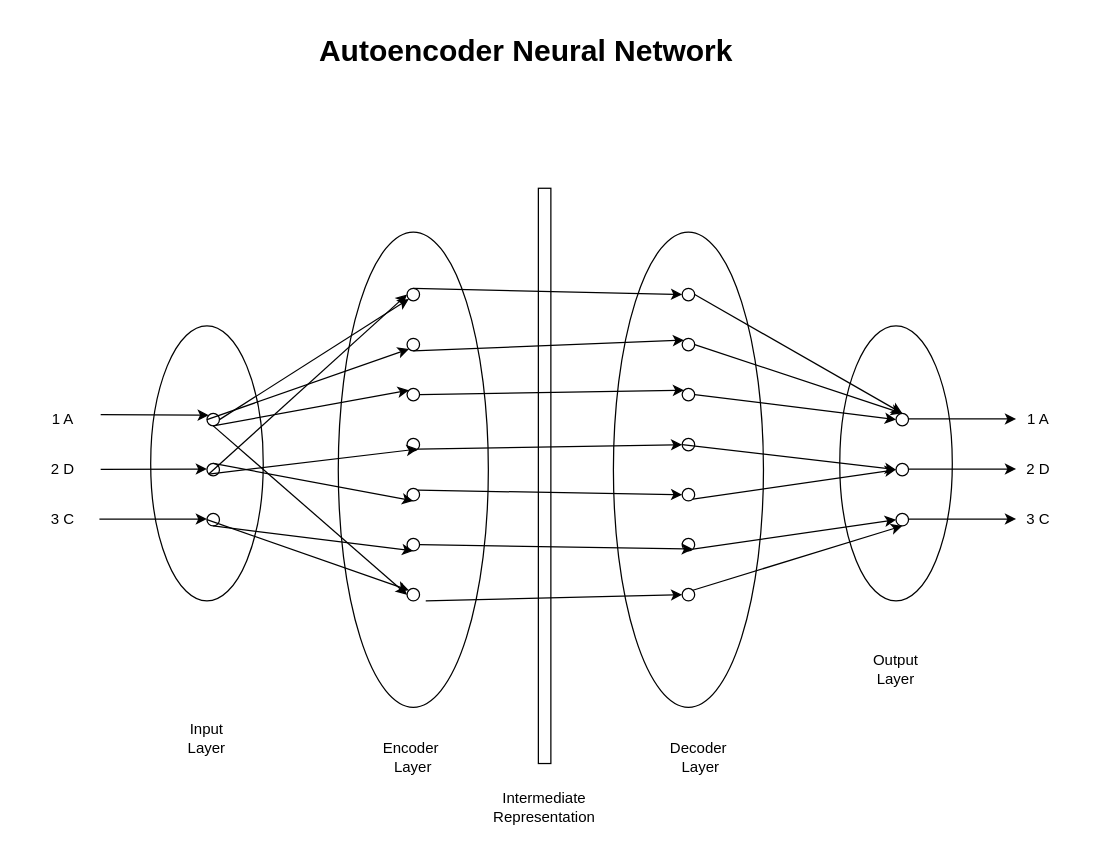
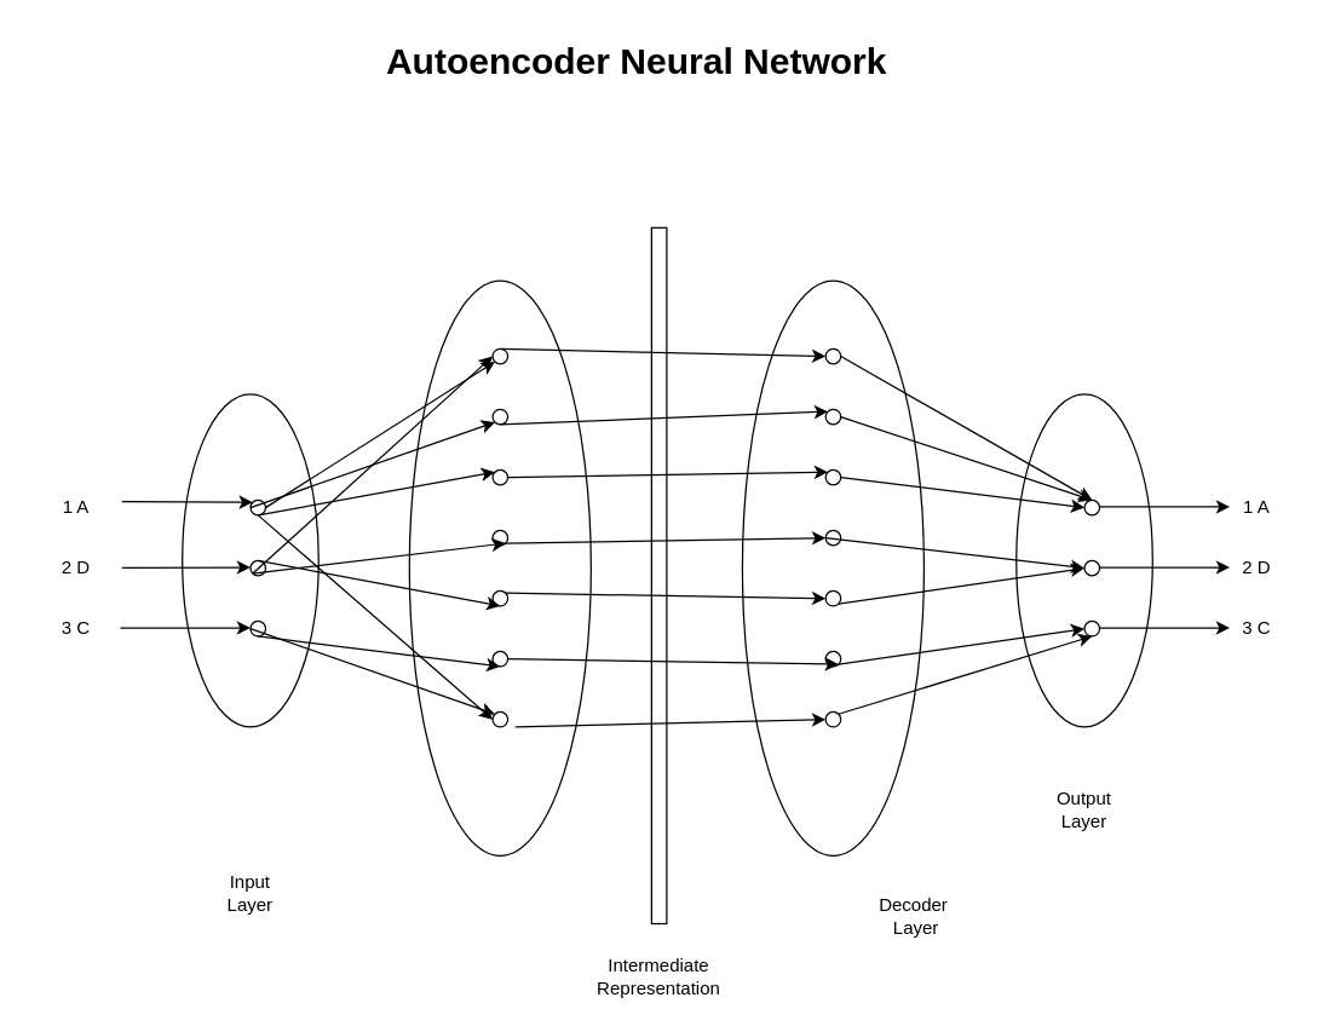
  <mxCell id="0" />
  <mxCell id="1" parent="0" />
  <mxCell id="2" value="" style="ellipse;whiteSpace=wrap;html=1;" parent="1" vertex="1"><mxGeometry x="120" y="260" width="90" height="220" as="geometry" /></mxCell>
  <mxCell id="3" value="" style="ellipse;whiteSpace=wrap;html=1;aspect=fixed;" parent="1" vertex="1"><mxGeometry x="165" y="330" width="10" height="10" as="geometry" /></mxCell>
  <mxCell id="4" value="" style="ellipse;whiteSpace=wrap;html=1;aspect=fixed;" parent="1" vertex="1"><mxGeometry x="165" y="370" width="10" height="10" as="geometry" /></mxCell>
  <mxCell id="5" value="" style="ellipse;whiteSpace=wrap;html=1;aspect=fixed;" parent="1" vertex="1"><mxGeometry x="165" y="410" width="10" height="10" as="geometry" /></mxCell>
  <mxCell id="6" value="" style="endArrow=classic;html=1;rounded=0;entryX=0;entryY=0;entryDx=0;entryDy=0;" parent="1" target="3" edge="1"><mxGeometry width="50" height="50" relative="1" as="geometry"><mxPoint x="80" y="331" as="sourcePoint" /><mxPoint x="320" y="410" as="targetPoint" /></mxGeometry></mxCell>
  <mxCell id="7" value="" style="endArrow=classic;html=1;rounded=0;entryX=0;entryY=0;entryDx=0;entryDy=0;" parent="1" edge="1"><mxGeometry width="50" height="50" relative="1" as="geometry"><mxPoint x="80" y="374.87" as="sourcePoint" /><mxPoint x="165" y="374.5" as="targetPoint" /></mxGeometry></mxCell>
  <mxCell id="8" value="" style="endArrow=classic;html=1;rounded=0;entryX=0;entryY=0;entryDx=0;entryDy=0;" parent="1" edge="1"><mxGeometry width="50" height="50" relative="1" as="geometry"><mxPoint x="79" y="414.5" as="sourcePoint" /><mxPoint x="165" y="414.5" as="targetPoint" /></mxGeometry></mxCell>
  <mxCell id="9" value="" style="ellipse;whiteSpace=wrap;html=1;" parent="1" vertex="1"><mxGeometry x="671" y="260" width="90" height="220" as="geometry" /></mxCell>
  <mxCell id="10" value="" style="ellipse;whiteSpace=wrap;html=1;aspect=fixed;" parent="1" vertex="1"><mxGeometry x="716" y="330" width="10" height="10" as="geometry" /></mxCell>
  <mxCell id="11" value="" style="ellipse;whiteSpace=wrap;html=1;aspect=fixed;" parent="1" vertex="1"><mxGeometry x="716" y="370" width="10" height="10" as="geometry" /></mxCell>
  <mxCell id="12" value="" style="ellipse;whiteSpace=wrap;html=1;aspect=fixed;" parent="1" vertex="1"><mxGeometry x="716" y="410" width="10" height="10" as="geometry" /></mxCell>
  <mxCell id="13" value="" style="endArrow=classic;html=1;rounded=0;entryX=0;entryY=0;entryDx=0;entryDy=0;" parent="1" edge="1"><mxGeometry width="50" height="50" relative="1" as="geometry"><mxPoint x="726" y="334.5" as="sourcePoint" /><mxPoint x="812" y="334.5" as="targetPoint" /></mxGeometry></mxCell>
  <mxCell id="14" value="" style="endArrow=classic;html=1;rounded=0;entryX=0;entryY=0;entryDx=0;entryDy=0;" parent="1" edge="1"><mxGeometry width="50" height="50" relative="1" as="geometry"><mxPoint x="726" y="414.5" as="sourcePoint" /><mxPoint x="812" y="414.5" as="targetPoint" /></mxGeometry></mxCell>
  <mxCell id="15" value="" style="endArrow=classic;html=1;rounded=0;entryX=0;entryY=0;entryDx=0;entryDy=0;" parent="1" edge="1"><mxGeometry width="50" height="50" relative="1" as="geometry"><mxPoint x="726" y="374.5" as="sourcePoint" /><mxPoint x="812" y="374.5" as="targetPoint" /></mxGeometry></mxCell>
  <mxCell id="16" value="" style="ellipse;whiteSpace=wrap;html=1;" parent="1" vertex="1"><mxGeometry x="270" y="185" width="120" height="380" as="geometry" /></mxCell>
  <mxCell id="17" value="" style="ellipse;whiteSpace=wrap;html=1;aspect=fixed;" parent="1" vertex="1"><mxGeometry x="325" y="230" width="10" height="10" as="geometry" /></mxCell>
  <mxCell id="18" value="" style="ellipse;whiteSpace=wrap;html=1;aspect=fixed;" parent="1" vertex="1"><mxGeometry x="325" y="270" width="10" height="10" as="geometry" /></mxCell>
  <mxCell id="19" value="" style="ellipse;whiteSpace=wrap;html=1;aspect=fixed;" parent="1" vertex="1"><mxGeometry x="325" y="310" width="10" height="10" as="geometry" /></mxCell>
  <mxCell id="20" value="" style="ellipse;whiteSpace=wrap;html=1;aspect=fixed;" parent="1" vertex="1"><mxGeometry x="325" y="390" width="10" height="10" as="geometry" /></mxCell>
  <mxCell id="21" value="" style="ellipse;whiteSpace=wrap;html=1;aspect=fixed;" parent="1" vertex="1"><mxGeometry x="325" y="350" width="10" height="10" as="geometry" /></mxCell>
  <mxCell id="22" value="" style="ellipse;whiteSpace=wrap;html=1;aspect=fixed;" parent="1" vertex="1"><mxGeometry x="325" y="430" width="10" height="10" as="geometry" /></mxCell>
  <mxCell id="23" value="" style="ellipse;whiteSpace=wrap;html=1;aspect=fixed;" parent="1" vertex="1"><mxGeometry x="325" y="470" width="10" height="10" as="geometry" /></mxCell>
  <mxCell id="24" value="" style="ellipse;whiteSpace=wrap;html=1;" parent="1" vertex="1"><mxGeometry x="490" y="185" width="120" height="380" as="geometry" /></mxCell>
  <mxCell id="25" value="" style="ellipse;whiteSpace=wrap;html=1;aspect=fixed;" parent="1" vertex="1"><mxGeometry x="545" y="230" width="10" height="10" as="geometry" /></mxCell>
  <mxCell id="26" value="" style="ellipse;whiteSpace=wrap;html=1;aspect=fixed;" parent="1" vertex="1"><mxGeometry x="545" y="270" width="10" height="10" as="geometry" /></mxCell>
  <mxCell id="27" value="" style="ellipse;whiteSpace=wrap;html=1;aspect=fixed;" parent="1" vertex="1"><mxGeometry x="545" y="310" width="10" height="10" as="geometry" /></mxCell>
  <mxCell id="28" value="" style="ellipse;whiteSpace=wrap;html=1;aspect=fixed;" parent="1" vertex="1"><mxGeometry x="545" y="390" width="10" height="10" as="geometry" /></mxCell>
  <mxCell id="29" value="" style="ellipse;whiteSpace=wrap;html=1;aspect=fixed;" parent="1" vertex="1"><mxGeometry x="545" y="350" width="10" height="10" as="geometry" /></mxCell>
  <mxCell id="30" value="" style="ellipse;whiteSpace=wrap;html=1;aspect=fixed;" parent="1" vertex="1"><mxGeometry x="545" y="430" width="10" height="10" as="geometry" /></mxCell>
  <mxCell id="31" value="" style="ellipse;whiteSpace=wrap;html=1;aspect=fixed;" parent="1" vertex="1"><mxGeometry x="545" y="470" width="10" height="10" as="geometry" /></mxCell>
  <mxCell id="32" value="" style="endArrow=classic;html=1;rounded=0;exitX=1;exitY=0.5;exitDx=0;exitDy=0;entryX=0;entryY=1;entryDx=0;entryDy=0;" parent="1" source="3" target="17" edge="1"><mxGeometry width="50" height="50" relative="1" as="geometry"><mxPoint x="440" y="440" as="sourcePoint" /><mxPoint x="490" y="390" as="targetPoint" /></mxGeometry></mxCell>
  <mxCell id="33" value="" style="endArrow=classic;html=1;rounded=0;exitX=0;exitY=0.5;exitDx=0;exitDy=0;entryX=0;entryY=1;entryDx=0;entryDy=0;" parent="1" source="3" target="18" edge="1"><mxGeometry width="50" height="50" relative="1" as="geometry"><mxPoint x="440" y="440" as="sourcePoint" /><mxPoint x="490" y="390" as="targetPoint" /></mxGeometry></mxCell>
  <mxCell id="34" value="" style="endArrow=classic;html=1;rounded=0;entryX=0;entryY=0;entryDx=0;entryDy=0;" parent="1" target="19" edge="1"><mxGeometry width="50" height="50" relative="1" as="geometry"><mxPoint x="170" y="340" as="sourcePoint" /><mxPoint x="490" y="390" as="targetPoint" /></mxGeometry></mxCell>
  <mxCell id="35" value="" style="endArrow=classic;html=1;rounded=0;entryX=0;entryY=0.5;entryDx=0;entryDy=0;" parent="1" target="23" edge="1"><mxGeometry width="50" height="50" relative="1" as="geometry"><mxPoint x="170" y="340" as="sourcePoint" /><mxPoint x="490" y="390" as="targetPoint" /></mxGeometry></mxCell>
  <mxCell id="36" value="" style="endArrow=classic;html=1;rounded=0;exitX=0;exitY=1;exitDx=0;exitDy=0;entryX=0;entryY=0.5;entryDx=0;entryDy=0;" parent="1" source="4" target="17" edge="1"><mxGeometry width="50" height="50" relative="1" as="geometry"><mxPoint x="440" y="440" as="sourcePoint" /><mxPoint x="490" y="390" as="targetPoint" /></mxGeometry></mxCell>
  <mxCell id="37" value="" style="endArrow=classic;html=1;rounded=0;exitX=0;exitY=0.5;exitDx=0;exitDy=0;entryX=0;entryY=0;entryDx=0;entryDy=0;" parent="1" source="5" target="23" edge="1"><mxGeometry width="50" height="50" relative="1" as="geometry"><mxPoint x="440" y="440" as="sourcePoint" /><mxPoint x="490" y="390" as="targetPoint" /></mxGeometry></mxCell>
  <mxCell id="38" value="" style="endArrow=classic;html=1;rounded=0;exitX=0;exitY=1;exitDx=0;exitDy=0;entryX=1;entryY=1;entryDx=0;entryDy=0;" parent="1" source="4" target="21" edge="1"><mxGeometry width="50" height="50" relative="1" as="geometry"><mxPoint x="490" y="470" as="sourcePoint" /><mxPoint x="540" y="420" as="targetPoint" /></mxGeometry></mxCell>
  <mxCell id="39" value="" style="endArrow=classic;html=1;rounded=0;entryX=0.5;entryY=1;entryDx=0;entryDy=0;" parent="1" target="20" edge="1"><mxGeometry width="50" height="50" relative="1" as="geometry"><mxPoint x="170" y="370" as="sourcePoint" /><mxPoint x="540" y="420" as="targetPoint" /></mxGeometry></mxCell>
  <mxCell id="40" value="" style="endArrow=classic;html=1;rounded=0;entryX=0.5;entryY=1;entryDx=0;entryDy=0;" parent="1" target="22" edge="1"><mxGeometry width="50" height="50" relative="1" as="geometry"><mxPoint x="170" y="420" as="sourcePoint" /><mxPoint x="540" y="420" as="targetPoint" /></mxGeometry></mxCell>
  <mxCell id="41" value="" style="html=1;points=[[0,0,0,0,5],[0,1,0,0,-5],[1,0,0,0,5],[1,1,0,0,-5]];perimeter=orthogonalPerimeter;outlineConnect=0;targetShapes=umlLifeline;portConstraint=eastwest;newEdgeStyle={&quot;curved&quot;:0,&quot;rounded&quot;:0};" parent="1" vertex="1"><mxGeometry x="430" y="150" width="10" height="460" as="geometry" /></mxCell>
  <mxCell id="42" value="" style="endArrow=classic;html=1;rounded=0;exitX=0.5;exitY=0;exitDx=0;exitDy=0;entryX=0;entryY=0.5;entryDx=0;entryDy=0;" parent="1" source="17" target="25" edge="1"><mxGeometry width="50" height="50" relative="1" as="geometry"><mxPoint x="490" y="470" as="sourcePoint" /><mxPoint x="540" y="420" as="targetPoint" /></mxGeometry></mxCell>
  <mxCell id="43" value="" style="endArrow=classic;html=1;rounded=0;exitX=1;exitY=0.5;exitDx=0;exitDy=0;entryX=1;entryY=1;entryDx=0;entryDy=0;" parent="1" source="22" target="30" edge="1"><mxGeometry width="50" height="50" relative="1" as="geometry"><mxPoint x="490" y="470" as="sourcePoint" /><mxPoint x="540" y="420" as="targetPoint" /></mxGeometry></mxCell>
  <mxCell id="44" value="" style="endArrow=classic;html=1;rounded=0;exitX=0.583;exitY=0.776;exitDx=0;exitDy=0;exitPerimeter=0;entryX=0;entryY=0.5;entryDx=0;entryDy=0;" parent="1" source="16" target="31" edge="1"><mxGeometry width="50" height="50" relative="1" as="geometry"><mxPoint x="490" y="470" as="sourcePoint" /><mxPoint x="540" y="420" as="targetPoint" /></mxGeometry></mxCell>
  <mxCell id="45" value="" style="endArrow=classic;html=1;rounded=0;exitX=1;exitY=0;exitDx=0;exitDy=0;entryX=0;entryY=0.5;entryDx=0;entryDy=0;" edge="1" parent="1" source="20" target="28"><mxGeometry width="50" height="50" relative="1" as="geometry"><mxPoint x="440" y="440" as="sourcePoint" /><mxPoint x="490" y="390" as="targetPoint" /></mxGeometry></mxCell>
  <mxCell id="46" value="" style="endArrow=classic;html=1;rounded=0;exitX=1;exitY=1;exitDx=0;exitDy=0;entryX=0;entryY=0.5;entryDx=0;entryDy=0;" edge="1" parent="1" source="21" target="29"><mxGeometry width="50" height="50" relative="1" as="geometry"><mxPoint x="440" y="440" as="sourcePoint" /><mxPoint x="490" y="390" as="targetPoint" /></mxGeometry></mxCell>
  <mxCell id="47" value="" style="endArrow=classic;html=1;rounded=0;exitX=1;exitY=0.5;exitDx=0;exitDy=0;entryX=0;entryY=0;entryDx=0;entryDy=0;" edge="1" parent="1" source="19" target="27"><mxGeometry width="50" height="50" relative="1" as="geometry"><mxPoint x="440" y="440" as="sourcePoint" /><mxPoint x="490" y="390" as="targetPoint" /></mxGeometry></mxCell>
  <mxCell id="48" value="" style="endArrow=classic;html=1;rounded=0;exitX=0.5;exitY=1;exitDx=0;exitDy=0;entryX=0;entryY=0;entryDx=0;entryDy=0;" edge="1" parent="1" source="18" target="26"><mxGeometry width="50" height="50" relative="1" as="geometry"><mxPoint x="440" y="440" as="sourcePoint" /><mxPoint x="490" y="390" as="targetPoint" /></mxGeometry></mxCell>
  <mxCell id="49" value="" style="endArrow=classic;html=1;rounded=0;exitX=1;exitY=0.5;exitDx=0;exitDy=0;entryX=0.5;entryY=0;entryDx=0;entryDy=0;" edge="1" parent="1" source="25" target="10"><mxGeometry width="50" height="50" relative="1" as="geometry"><mxPoint x="440" y="440" as="sourcePoint" /><mxPoint x="490" y="390" as="targetPoint" /></mxGeometry></mxCell>
  <mxCell id="50" value="" style="endArrow=classic;html=1;rounded=0;exitX=1;exitY=0.5;exitDx=0;exitDy=0;entryX=0.5;entryY=0;entryDx=0;entryDy=0;" edge="1" parent="1" source="26" target="10"><mxGeometry width="50" height="50" relative="1" as="geometry"><mxPoint x="440" y="440" as="sourcePoint" /><mxPoint x="490" y="390" as="targetPoint" /></mxGeometry></mxCell>
  <mxCell id="51" value="" style="endArrow=classic;html=1;rounded=0;exitX=1;exitY=0;exitDx=0;exitDy=0;entryX=0.5;entryY=1;entryDx=0;entryDy=0;" edge="1" parent="1" source="31" target="12"><mxGeometry width="50" height="50" relative="1" as="geometry"><mxPoint x="440" y="440" as="sourcePoint" /><mxPoint x="490" y="390" as="targetPoint" /></mxGeometry></mxCell>
  <mxCell id="52" value="" style="endArrow=classic;html=1;rounded=0;exitX=1;exitY=1;exitDx=0;exitDy=0;entryX=0;entryY=0.5;entryDx=0;entryDy=0;" edge="1" parent="1" source="30" target="12"><mxGeometry width="50" height="50" relative="1" as="geometry"><mxPoint x="440" y="440" as="sourcePoint" /><mxPoint x="490" y="390" as="targetPoint" /></mxGeometry></mxCell>
  <mxCell id="53" value="Input&lt;div&gt;Layer&lt;/div&gt;" style="text;html=1;align=center;verticalAlign=middle;whiteSpace=wrap;rounded=0;" vertex="1" parent="1"><mxGeometry x="135" y="575" width="60" height="30" as="geometry" /></mxCell>
  <mxCell id="54" value="Output&lt;br&gt;&lt;div&gt;Layer&lt;/div&gt;" style="text;html=1;align=center;verticalAlign=middle;whiteSpace=wrap;rounded=0;" vertex="1" parent="1"><mxGeometry x="686" y="520" width="60" height="30" as="geometry" /></mxCell>
  <mxCell id="55" value="" style="endArrow=classic;html=1;rounded=0;exitX=1;exitY=1;exitDx=0;exitDy=0;entryX=0;entryY=0.5;entryDx=0;entryDy=0;" edge="1" parent="1" source="28" target="11"><mxGeometry width="50" height="50" relative="1" as="geometry"><mxPoint x="440" y="440" as="sourcePoint" /><mxPoint x="490" y="390" as="targetPoint" /></mxGeometry></mxCell>
  <mxCell id="56" value="" style="endArrow=classic;html=1;rounded=0;exitX=0;exitY=0.5;exitDx=0;exitDy=0;entryX=0;entryY=0.5;entryDx=0;entryDy=0;" edge="1" parent="1" source="29" target="11"><mxGeometry width="50" height="50" relative="1" as="geometry"><mxPoint x="440" y="440" as="sourcePoint" /><mxPoint x="490" y="390" as="targetPoint" /></mxGeometry></mxCell>
  <mxCell id="57" value="" style="endArrow=classic;html=1;rounded=0;exitX=1;exitY=0.5;exitDx=0;exitDy=0;entryX=0;entryY=0.5;entryDx=0;entryDy=0;" edge="1" parent="1" source="27" target="10"><mxGeometry width="50" height="50" relative="1" as="geometry"><mxPoint x="440" y="440" as="sourcePoint" /><mxPoint x="490" y="390" as="targetPoint" /></mxGeometry></mxCell>
  <mxCell id="58" value="1 A" style="text;html=1;align=center;verticalAlign=middle;whiteSpace=wrap;rounded=0;" vertex="1" parent="1"><mxGeometry x="20" y="320" width="60" height="30" as="geometry" /></mxCell>
  <mxCell id="59" value="1 A" style="text;html=1;align=center;verticalAlign=middle;whiteSpace=wrap;rounded=0;" vertex="1" parent="1"><mxGeometry x="800" y="320" width="60" height="30" as="geometry" /></mxCell>
  <mxCell id="60" value="2 D" style="text;html=1;align=center;verticalAlign=middle;whiteSpace=wrap;rounded=0;" vertex="1" parent="1"><mxGeometry x="20" y="360" width="60" height="30" as="geometry" /></mxCell>
  <mxCell id="61" value="2 D" style="text;html=1;align=center;verticalAlign=middle;whiteSpace=wrap;rounded=0;" vertex="1" parent="1"><mxGeometry x="800" y="360" width="60" height="30" as="geometry" /></mxCell>
  <mxCell id="62" value="3 C" style="text;html=1;align=center;verticalAlign=middle;whiteSpace=wrap;rounded=0;" vertex="1" parent="1"><mxGeometry x="800" y="400" width="60" height="30" as="geometry" /></mxCell>
  <mxCell id="63" value="3 C" style="text;html=1;align=center;verticalAlign=middle;whiteSpace=wrap;rounded=0;" vertex="1" parent="1"><mxGeometry x="20" y="400" width="60" height="30" as="geometry" /></mxCell>
  <mxCell id="64" value="Intermediate&lt;div&gt;Representation&lt;/div&gt;" style="text;html=1;align=center;verticalAlign=middle;whiteSpace=wrap;rounded=0;" vertex="1" parent="1"><mxGeometry x="405" y="630" width="60" height="30" as="geometry" /></mxCell>
- <mxCell id="65" value="Decoder&amp;nbsp;&lt;div&gt;Layer&lt;/div&gt;" style="text;html=1;align=center;verticalAlign=middle;whiteSpace=wrap;rounded=0;" vertex="1" parent="1"><mxGeometry x="530" y="590" width="60" height="30" as="geometry" /></mxCell>
- <mxCell id="66" value="Encoder&amp;nbsp;&lt;div&gt;Layer&lt;/div&gt;" style="text;html=1;align=center;verticalAlign=middle;whiteSpace=wrap;rounded=0;" vertex="1" parent="1"><mxGeometry x="300" y="590" width="60" height="30" as="geometry" /></mxCell>
+ <mxCell id="65" value="Decoder&amp;nbsp;&lt;div&gt;Layer&lt;/div&gt;" style="text;html=1;align=center;verticalAlign=middle;whiteSpace=wrap;rounded=0;" vertex="1" parent="1"><mxGeometry x="575" y="590" width="60" height="30" as="geometry" /></mxCell>
  <mxCell id="67" value="&lt;h1 style=&quot;margin-top: 0px;&quot;&gt;Autoencoder Neural Network&lt;/h1&gt;" style="text;html=1;whiteSpace=wrap;overflow=hidden;rounded=0;" vertex="1" parent="1"><mxGeometry x="252.5" y="20" width="365" height="120" as="geometry" /></mxCell>
